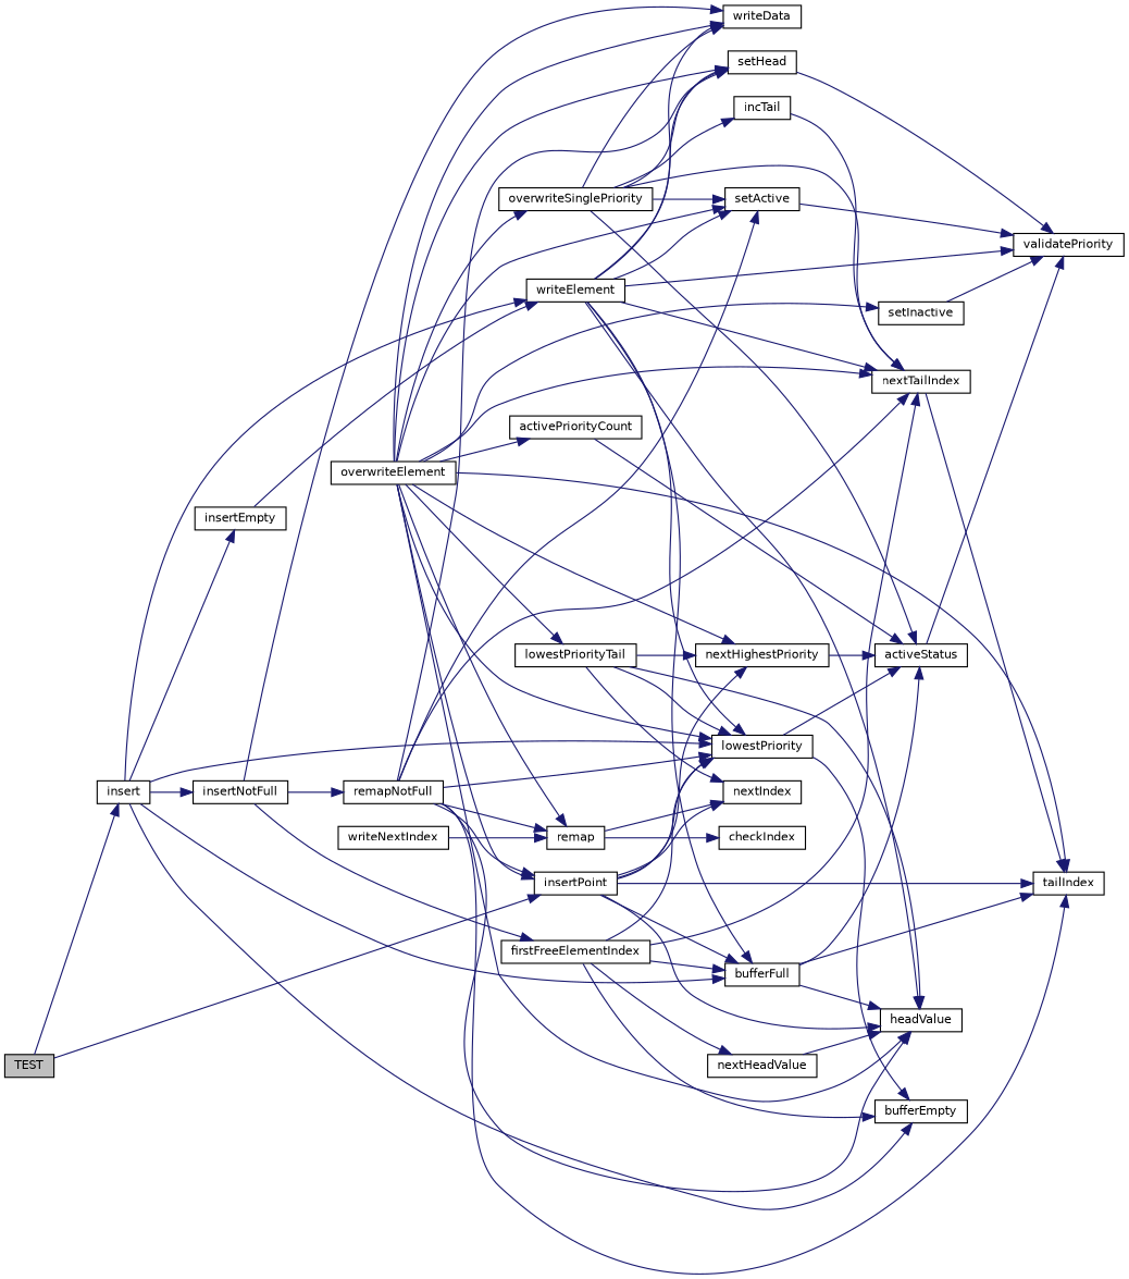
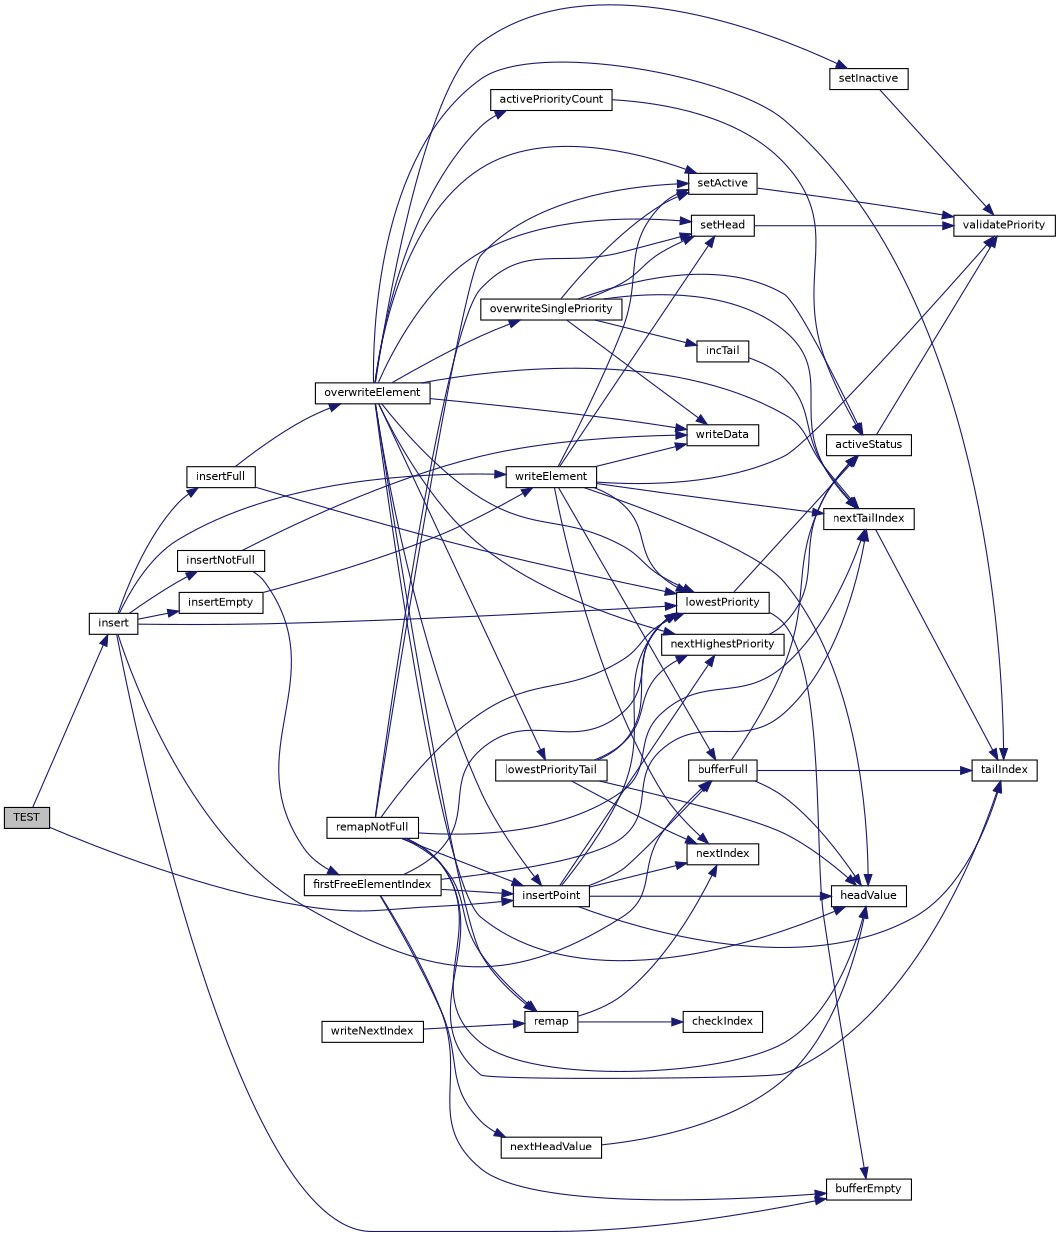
  digraph {
    rankdir=LR
    node [color=black fillcolor=white fontname=Helvetica fontsize=10 shape=record style=filled]
    edge [color=midnightblue fontname=Helvetica fontsize=10 labelfontname=Helvetica labelfontsize=10 style=solid]
    n1 [fillcolor=grey75 fontcolor=black height=0.2 label=TEST width=0.4]
    n2 [height=0.2 label=insert width=0.4]
    n3 [height=0.2 label=insertPoint width=0.4]
    n4 [height=0.2 label=bufferEmpty width=0.4]
    n5 [height=0.2 label=insertEmpty width=0.4]
    n6 [height=0.2 label=writeElement width=0.4]
    n7 [height=0.2 label=bufferFull width=0.4]
    n8 [height=0.2 label=lowestPriority width=0.4]
+   n9 [height=0.2 label=insertFull width=0.4]
    n10 [height=0.2 label=insertNotFull width=0.4]
    n11 [height=0.2 label=headValue width=0.4]
    n12 [height=0.2 label=nextIndex width=0.4]
    n13 [height=0.2 label=tailIndex width=0.4]
    n14 [height=0.2 label=nextHighestPriority width=0.4]
    n15 [height=0.2 label=validatePriority width=0.4]
    n16 [height=0.2 label=nextTailIndex width=0.4]
    n17 [height=0.2 label=writeData width=0.4]
    n18 [height=0.2 label=setHead width=0.4]
    n19 [height=0.2 label=setActive width=0.4]
    n20 [height=0.2 label=activeStatus width=0.4]
    n21 [height=0.2 label=overwriteElement width=0.4]
    n22 [height=0.2 label=firstFreeElementIndex width=0.4]
    n23 [height=0.2 label=remapNotFull width=0.4]
    n24 [height=0.2 label=lowestPriorityTail width=0.4]
    n25 [height=0.2 label=activePriorityCount width=0.4]
    n26 [height=0.2 label=overwriteSinglePriority width=0.4]
    n27 [height=0.2 label=setInactive width=0.4]
    n28 [height=0.2 label=remap width=0.4]
    n29 [height=0.2 label=incTail width=0.4]
    n30 [height=0.2 label=checkIndex width=0.4]
    n31 [height=0.2 label=writeNextIndex width=0.4]
    n32 [height=0.2 label=nextHeadValue width=0.4]
    n1 -> n2
    n1 -> n3
    n2 -> n4
    n2 -> n5
    n2 -> n6
    n2 -> n7
    n2 -> n8
+   n2 -> n9
    n2 -> n10
    n3 -> n7
    n3 -> n8
    n3 -> n11
    n3 -> n12
    n3 -> n13
    n3 -> n14
    n5 -> n6
    n6 -> n7
    n6 -> n8
    n6 -> n11
+   n6 -> n12
    n6 -> n15
    n6 -> n16
    n6 -> n17
    n6 -> n18
    n6 -> n19
    n7 -> n11
    n7 -> n13
    n7 -> n20
    n8 -> n4
    n8 -> n20
+   n9 -> n8
+   n9 -> n21
    n10 -> n17
    n10 -> n22
-   n10 -> n23
    n14 -> n20
    n16 -> n13
    n18 -> n15
    n19 -> n15
    n20 -> n15
    n21 -> n3
    n21 -> n8
    n21 -> n11
    n21 -> n13
    n21 -> n14
    n21 -> n16
    n21 -> n17
    n21 -> n18
    n21 -> n19
    n21 -> n24
    n21 -> n25
    n21 -> n26
    n21 -> n27
    n21 -> n28
    n22 -> n4
-   n22 -> n7
+   n22 -> n3
    n22 -> n8
    n22 -> n16
    n22 -> n32
    n23 -> n3
    n23 -> n8
    n23 -> n11
    n23 -> n13
    n23 -> n16
    n23 -> n18
    n23 -> n19
    n23 -> n28
    n24 -> n8
    n24 -> n11
    n24 -> n12
    n24 -> n14
    n25 -> n20
    n26 -> n16
    n26 -> n17
    n26 -> n18
    n26 -> n19
    n26 -> n20
    n26 -> n29
    n27 -> n15
    n28 -> n12
    n28 -> n30
    n29 -> n16
    n31 -> n28
    n32 -> n11
  }
